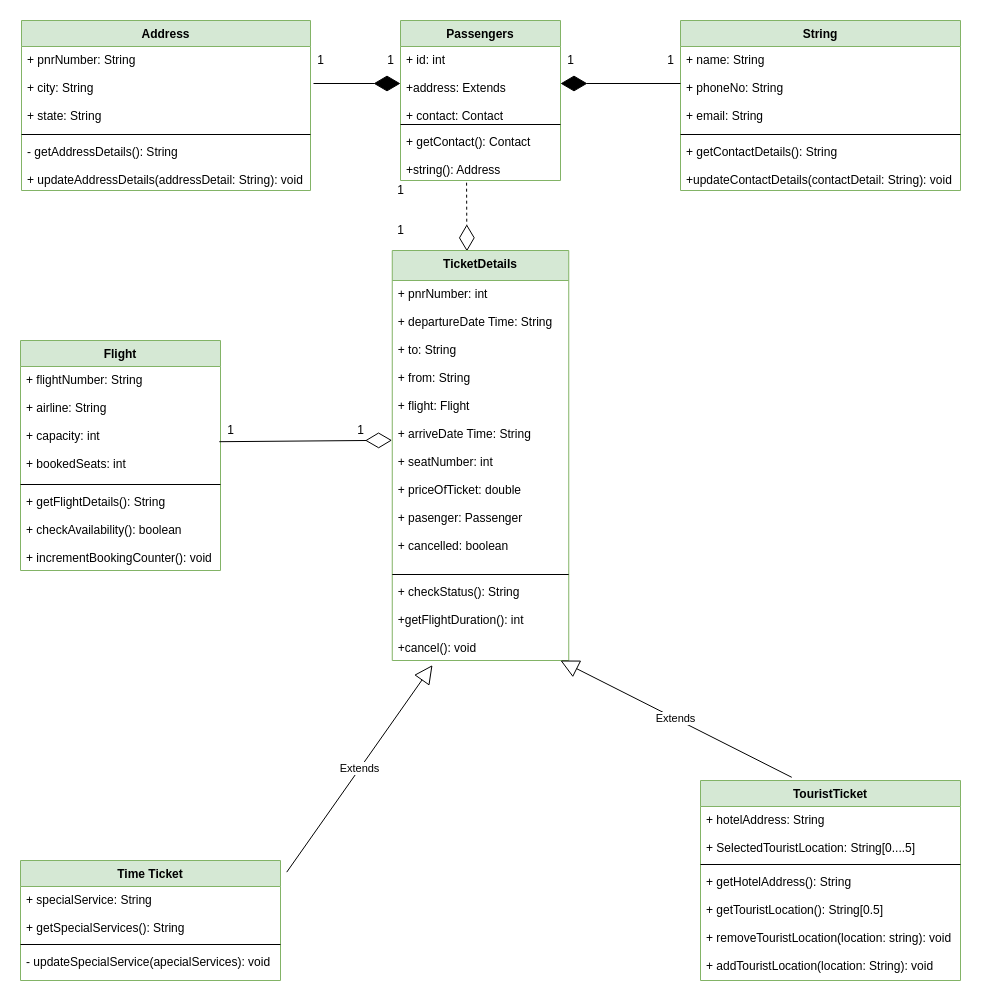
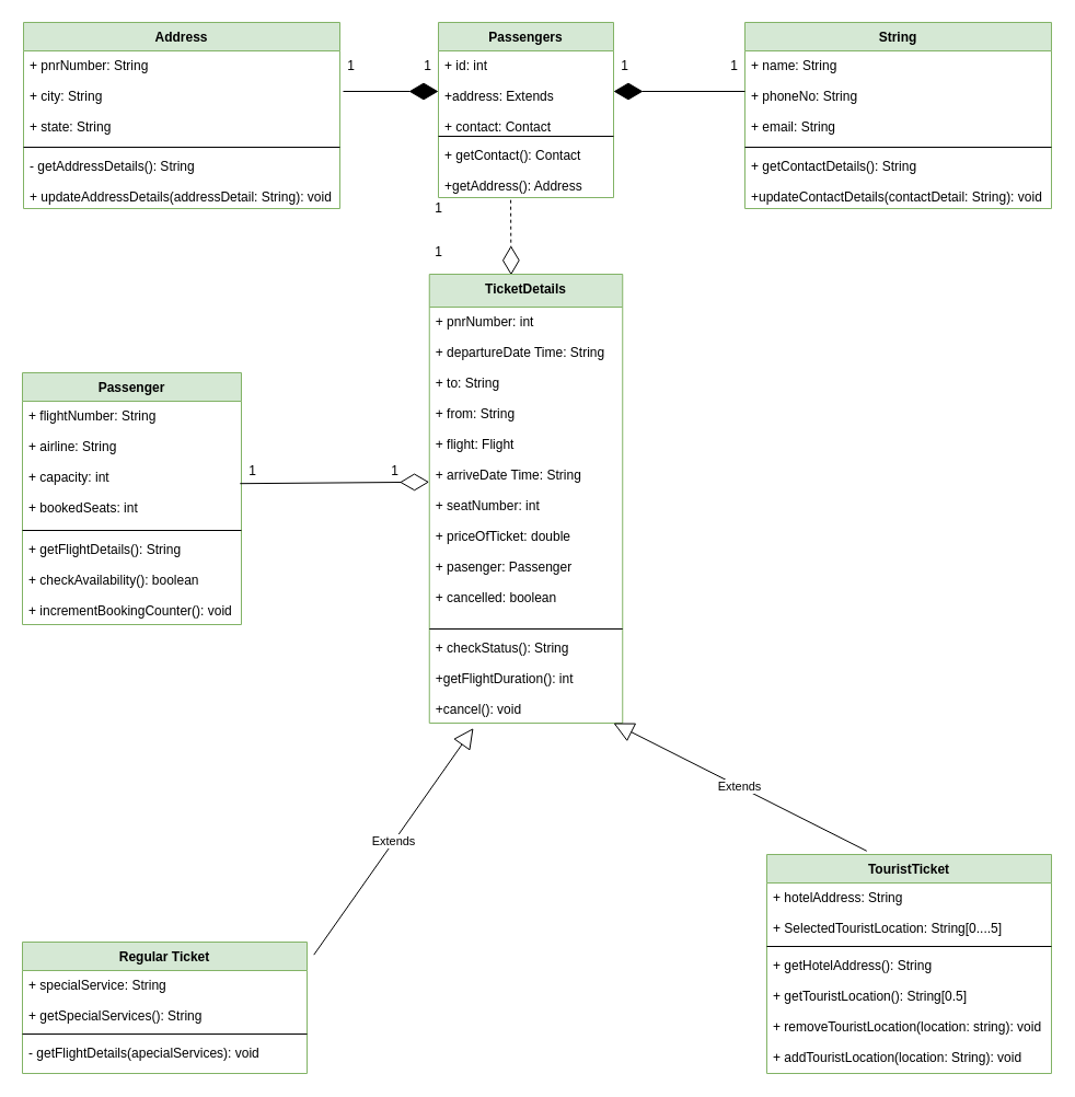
  <mxCell id="0" />
  <mxCell id="1" parent="0" />
  <mxCell id="2" value="" style="endArrow=diamondThin;endFill=0;endSize=24;html=1;entryX=0.423;entryY=0.002;entryDx=0;entryDy=0;entryPerimeter=0;exitX=0.413;exitY=1.042;exitDx=0;exitDy=0;exitPerimeter=0;dashed=1;" parent="1" source="6" target="17" edge="1"><mxGeometry width="160" relative="1" as="geometry"><mxPoint x="420" y="160" as="sourcePoint" /><mxPoint x="250" y="200" as="targetPoint" /><Array as="points" /></mxGeometry></mxCell>
  <mxCell id="3" value="Passengers" style="swimlane;fontStyle=1;align=center;verticalAlign=top;childLayout=stackLayout;horizontal=1;startSize=26;horizontalStack=0;resizeParent=1;resizeParentMax=0;resizeLast=0;collapsible=1;marginBottom=0;fillColor=#d5e8d4;strokeColor=#82b366;" parent="1" vertex="1"><mxGeometry x="400" width="160" height="160" as="geometry" y="20" /></mxCell>
  <mxCell id="4" value="+ id: int&#10;&#10;+address: Extends&#10;&#10;+ contact: Contact" style="text;strokeColor=none;fillColor=none;align=left;verticalAlign=top;spacingLeft=4;spacingRight=4;overflow=hidden;rotatable=0;points=[[0,0.5],[1,0.5]];portConstraint=eastwest;" parent="3" vertex="1"><mxGeometry y="26" width="160" height="74" as="geometry" /></mxCell>
  <mxCell id="5" value="" style="line;strokeWidth=1;fillColor=none;align=left;verticalAlign=middle;spacingTop=-1;spacingLeft=3;spacingRight=3;rotatable=0;labelPosition=right;points=[];portConstraint=eastwest;" parent="3" vertex="1"><mxGeometry y="100" width="160" height="8" as="geometry" /></mxCell>
- <mxCell id="6" value="+ getContact(): Contact&#10;&#10;+string(): Address" style="text;strokeColor=none;fillColor=none;align=left;verticalAlign=top;spacingLeft=4;spacingRight=4;overflow=hidden;rotatable=0;points=[[0,0.5],[1,0.5]];portConstraint=eastwest;" parent="3" vertex="1"><mxGeometry y="108" width="160" height="52" as="geometry" /></mxCell>
+ <mxCell id="6" value="+ getContact(): Contact&#10;&#10;+getAddress(): Address" style="text;strokeColor=none;fillColor=none;align=left;verticalAlign=top;spacingLeft=4;spacingRight=4;overflow=hidden;rotatable=0;points=[[0,0.5],[1,0.5]];portConstraint=eastwest;" parent="3" vertex="1"><mxGeometry y="108" width="160" height="52" as="geometry" /></mxCell>
  <mxCell id="7" value="Address" style="swimlane;fontStyle=1;align=center;verticalAlign=top;childLayout=stackLayout;horizontal=1;startSize=26;horizontalStack=0;resizeParent=1;resizeParentMax=0;resizeLast=0;collapsible=1;marginBottom=0;fillColor=#d5e8d4;strokeColor=#82b366;" parent="1" vertex="1"><mxGeometry x="21" width="289" height="170" as="geometry" y="20" /></mxCell>
  <mxCell id="8" value="+ pnrNumber: String&#10;&#10;+ city: String&#10;&#10;+ state: String&#10;&#10;&#10;" style="text;strokeColor=none;fillColor=none;align=left;verticalAlign=top;spacingLeft=4;spacingRight=4;overflow=hidden;rotatable=0;points=[[0,0.5],[1,0.5]];portConstraint=eastwest;" parent="7" vertex="1"><mxGeometry y="26" width="289" height="84" as="geometry" /></mxCell>
  <mxCell id="9" value="" style="line;strokeWidth=1;fillColor=none;align=left;verticalAlign=middle;spacingTop=-1;spacingLeft=3;spacingRight=3;rotatable=0;labelPosition=right;points=[];portConstraint=eastwest;" parent="7" vertex="1"><mxGeometry y="110" width="289" height="8" as="geometry" /></mxCell>
  <mxCell id="10" value="- getAddressDetails(): String&#10;&#10;+ updateAddressDetails(addressDetail: String): void" style="text;strokeColor=none;fillColor=none;align=left;verticalAlign=top;spacingLeft=4;spacingRight=4;overflow=hidden;rotatable=0;points=[[0,0.5],[1,0.5]];portConstraint=eastwest;" parent="7" vertex="1"><mxGeometry y="118" width="289" height="52" as="geometry" /></mxCell>
  <mxCell id="11" value="String" style="swimlane;fontStyle=1;align=center;verticalAlign=top;childLayout=stackLayout;horizontal=1;startSize=26;horizontalStack=0;resizeParent=1;resizeParentMax=0;resizeLast=0;collapsible=1;marginBottom=0;fillColor=#d5e8d4;strokeColor=#82b366;" parent="1" vertex="1"><mxGeometry x="680" width="280" height="170" as="geometry" y="20" /></mxCell>
  <mxCell id="12" value="+ name: String&#10;&#10;+ phoneNo: String&#10;&#10;+ email: String&#10;" style="text;strokeColor=none;fillColor=none;align=left;verticalAlign=top;spacingLeft=4;spacingRight=4;overflow=hidden;rotatable=0;points=[[0,0.5],[1,0.5]];portConstraint=eastwest;" parent="11" vertex="1"><mxGeometry y="26" width="280" height="84" as="geometry" /></mxCell>
  <mxCell id="13" value="" style="line;strokeWidth=1;fillColor=none;align=left;verticalAlign=middle;spacingTop=-1;spacingLeft=3;spacingRight=3;rotatable=0;labelPosition=right;points=[];portConstraint=eastwest;" parent="11" vertex="1"><mxGeometry y="110" width="280" height="8" as="geometry" /></mxCell>
  <mxCell id="14" value="+ getContactDetails(): String&#10;&#10;+updateContactDetails(contactDetail: String): void" style="text;strokeColor=none;fillColor=none;align=left;verticalAlign=top;spacingLeft=4;spacingRight=4;overflow=hidden;rotatable=0;points=[[0,0.5],[1,0.5]];portConstraint=eastwest;" parent="11" vertex="1"><mxGeometry y="118" width="280" height="52" as="geometry" /></mxCell>
  <mxCell id="15" value="" style="endArrow=diamondThin;endFill=1;endSize=24;html=1;entryX=0;entryY=0.5;entryDx=0;entryDy=0;" parent="1" edge="1" target="4"><mxGeometry width="160" relative="1" as="geometry"><mxPoint x="313" y="83" as="sourcePoint" /><mxPoint x="350" y="80" as="targetPoint" /></mxGeometry></mxCell>
  <mxCell id="16" value="" style="endArrow=diamondThin;endFill=1;endSize=24;html=1;entryX=1;entryY=0.5;entryDx=0;entryDy=0;" parent="1" edge="1" target="4"><mxGeometry width="160" relative="1" as="geometry"><mxPoint x="680" y="83" as="sourcePoint" /><mxPoint x="570" y="77" as="targetPoint" /></mxGeometry></mxCell>
  <mxCell id="17" value="TicketDetails" style="swimlane;fontStyle=1;align=center;verticalAlign=top;childLayout=stackLayout;horizontal=1;startSize=30;horizontalStack=0;resizeParent=1;resizeParentMax=0;resizeLast=0;collapsible=1;marginBottom=0;fillColor=#d5e8d4;strokeColor=#82b366;" parent="1" vertex="1"><mxGeometry x="391.75" y="250" width="176.5" height="410" as="geometry" /></mxCell>
  <mxCell id="18" value="+ pnrNumber: int&#10;&#10;+ departureDate Time: String&#10;&#10;+ to: String&#10;&#10;+ from: String&#10;&#10;+ flight: Flight&#10;&#10;+ arriveDate Time: String&#10;&#10;+ seatNumber: int&#10;&#10;+ priceOfTicket: double&#10;&#10;+ pasenger: Passenger&#10;&#10;+ cancelled: boolean&#10;" style="text;strokeColor=none;fillColor=none;align=left;verticalAlign=top;spacingLeft=4;spacingRight=4;overflow=hidden;rotatable=0;points=[[0,0.5],[1,0.5]];portConstraint=eastwest;" parent="17" vertex="1"><mxGeometry y="30" width="176.5" height="290" as="geometry" /></mxCell>
  <mxCell id="19" value="" style="line;strokeWidth=1;fillColor=none;align=left;verticalAlign=middle;spacingTop=-1;spacingLeft=3;spacingRight=3;rotatable=0;labelPosition=right;points=[];portConstraint=eastwest;" parent="17" vertex="1"><mxGeometry y="320" width="176.5" height="8" as="geometry" /></mxCell>
  <mxCell id="20" value="+ checkStatus(): String&#10;&#10;+getFlightDuration(): int&#10;&#10;+cancel(): void" style="text;strokeColor=none;fillColor=none;align=left;verticalAlign=top;spacingLeft=4;spacingRight=4;overflow=hidden;rotatable=0;points=[[0,0.5],[1,0.5]];portConstraint=eastwest;" parent="17" vertex="1"><mxGeometry y="328" width="176.5" height="82" as="geometry" /></mxCell>
  <mxCell id="21" style="edgeStyle=orthogonalEdgeStyle;rounded=0;orthogonalLoop=1;jettySize=auto;html=1;exitX=1;exitY=0.5;exitDx=0;exitDy=0;" parent="17" source="18" target="18" edge="1"><mxGeometry relative="1" as="geometry" /></mxCell>
- <mxCell id="22" value="Flight" style="swimlane;fontStyle=1;align=center;verticalAlign=top;childLayout=stackLayout;horizontal=1;startSize=26;horizontalStack=0;resizeParent=1;resizeParentMax=0;resizeLast=0;collapsible=1;marginBottom=0;fillColor=#d5e8d4;strokeColor=#82b366;" parent="1" vertex="1"><mxGeometry y="340" width="200" height="230" as="geometry" x="20" /></mxCell>
+ <mxCell id="22" value="Passenger" style="swimlane;fontStyle=1;align=center;verticalAlign=top;childLayout=stackLayout;horizontal=1;startSize=26;horizontalStack=0;resizeParent=1;resizeParentMax=0;resizeLast=0;collapsible=1;marginBottom=0;fillColor=#d5e8d4;strokeColor=#82b366;" parent="1" vertex="1"><mxGeometry y="340" width="200" height="230" as="geometry" x="20" /></mxCell>
  <mxCell id="23" value="+ flightNumber: String&#10;&#10;+ airline: String&#10;&#10;+ capacity: int&#10;&#10;+ bookedSeats: int&#10;" style="text;strokeColor=none;fillColor=none;align=left;verticalAlign=top;spacingLeft=4;spacingRight=4;overflow=hidden;rotatable=0;points=[[0,0.5],[1,0.5]];portConstraint=eastwest;" parent="22" vertex="1"><mxGeometry y="26" width="200" height="114" as="geometry" /></mxCell>
  <mxCell id="24" value="" style="line;strokeWidth=1;fillColor=none;align=left;verticalAlign=middle;spacingTop=-1;spacingLeft=3;spacingRight=3;rotatable=0;labelPosition=right;points=[];portConstraint=eastwest;" parent="22" vertex="1"><mxGeometry y="140" width="200" height="8" as="geometry" /></mxCell>
  <mxCell id="25" value="+ getFlightDetails(): String&#10;&#10;+ checkAvailability(): boolean&#10;&#10;+ incrementBookingCounter(): void" style="text;strokeColor=none;fillColor=none;align=left;verticalAlign=top;spacingLeft=4;spacingRight=4;overflow=hidden;rotatable=0;points=[[0,0.5],[1,0.5]];portConstraint=eastwest;" parent="22" vertex="1"><mxGeometry y="148" width="200" height="82" as="geometry" /></mxCell>
- <mxCell id="26" value="Time Ticket" style="swimlane;fontStyle=1;align=center;verticalAlign=top;childLayout=stackLayout;horizontal=1;startSize=26;horizontalStack=0;resizeParent=1;resizeParentMax=0;resizeLast=0;collapsible=1;marginBottom=0;fillColor=#d5e8d4;strokeColor=#82b366;" parent="1" vertex="1"><mxGeometry y="860" width="260" height="120" as="geometry" x="20" /></mxCell>
+ <mxCell id="26" value="Regular Ticket" style="swimlane;fontStyle=1;align=center;verticalAlign=top;childLayout=stackLayout;horizontal=1;startSize=26;horizontalStack=0;resizeParent=1;resizeParentMax=0;resizeLast=0;collapsible=1;marginBottom=0;fillColor=#d5e8d4;strokeColor=#82b366;" parent="1" vertex="1"><mxGeometry y="860" width="260" height="120" as="geometry" x="20" /></mxCell>
  <mxCell id="27" value="+ specialService: String&#10;&#10;+ getSpecialServices(): String" style="text;strokeColor=none;fillColor=none;align=left;verticalAlign=top;spacingLeft=4;spacingRight=4;overflow=hidden;rotatable=0;points=[[0,0.5],[1,0.5]];portConstraint=eastwest;" parent="26" vertex="1"><mxGeometry y="26" width="260" height="54" as="geometry" /></mxCell>
  <mxCell id="28" value="" style="line;strokeWidth=1;fillColor=none;align=left;verticalAlign=middle;spacingTop=-1;spacingLeft=3;spacingRight=3;rotatable=0;labelPosition=right;points=[];portConstraint=eastwest;" parent="26" vertex="1"><mxGeometry y="80" width="260" height="8" as="geometry" /></mxCell>
- <mxCell id="29" value="- updateSpecialService(apecialServices): void" style="text;strokeColor=none;fillColor=none;align=left;verticalAlign=top;spacingLeft=4;spacingRight=4;overflow=hidden;rotatable=0;points=[[0,0.5],[1,0.5]];portConstraint=eastwest;" parent="26" vertex="1"><mxGeometry y="88" width="260" height="32" as="geometry" /></mxCell>
+ <mxCell id="29" value="- getFlightDetails(apecialServices): void" style="text;strokeColor=none;fillColor=none;align=left;verticalAlign=top;spacingLeft=4;spacingRight=4;overflow=hidden;rotatable=0;points=[[0,0.5],[1,0.5]];portConstraint=eastwest;" parent="26" vertex="1"><mxGeometry y="88" width="260" height="32" as="geometry" /></mxCell>
  <mxCell id="30" value="TouristTicket" style="swimlane;fontStyle=1;align=center;verticalAlign=top;childLayout=stackLayout;horizontal=1;startSize=26;horizontalStack=0;resizeParent=1;resizeParentMax=0;resizeLast=0;collapsible=1;marginBottom=0;fillColor=#d5e8d4;strokeColor=#82b366;" parent="1" vertex="1"><mxGeometry x="700" y="780" width="260" height="200" as="geometry" /></mxCell>
  <mxCell id="31" value="+ hotelAddress: String&#10;&#10;+ SelectedTouristLocation: String[0....5]&#10;" style="text;strokeColor=none;fillColor=none;align=left;verticalAlign=top;spacingLeft=4;spacingRight=4;overflow=hidden;rotatable=0;points=[[0,0.5],[1,0.5]];portConstraint=eastwest;" parent="30" vertex="1"><mxGeometry y="26" width="260" height="54" as="geometry" /></mxCell>
  <mxCell id="32" value="" style="line;strokeWidth=1;fillColor=none;align=left;verticalAlign=middle;spacingTop=-1;spacingLeft=3;spacingRight=3;rotatable=0;labelPosition=right;points=[];portConstraint=eastwest;" parent="30" vertex="1"><mxGeometry y="80" width="260" height="8" as="geometry" /></mxCell>
  <mxCell id="33" value="+ getHotelAddress(): String&#10;&#10;+ getTouristLocation(): String[0.5]&#10;&#10;+ removeTouristLocation(location: string): void&#10;&#10;+ addTouristLocation(location: String): void" style="text;strokeColor=none;fillColor=none;align=left;verticalAlign=top;spacingLeft=4;spacingRight=4;overflow=hidden;rotatable=0;points=[[0,0.5],[1,0.5]];portConstraint=eastwest;" parent="30" vertex="1"><mxGeometry y="88" width="260" height="112" as="geometry" /></mxCell>
  <mxCell id="34" value="1" style="text;html=1;align=center;verticalAlign=middle;resizable=0;points=[];autosize=1;strokeColor=none;" parent="1" vertex="1"><mxGeometry x="380" y="50" width="20" height="20" as="geometry" /></mxCell>
  <mxCell id="35" value="" style="endArrow=diamondThin;endFill=0;endSize=24;html=1;exitX=-0.06;exitY=1.06;exitDx=0;exitDy=0;exitPerimeter=0;entryX=-0.001;entryY=0.551;entryDx=0;entryDy=0;entryPerimeter=0;" parent="1" edge="1" target="18" source="36"><mxGeometry width="160" relative="1" as="geometry"><mxPoint x="210" y="440" as="sourcePoint" /><mxPoint x="345" y="440" as="targetPoint" /></mxGeometry></mxCell>
  <mxCell id="36" value="1" style="text;html=1;align=center;verticalAlign=middle;resizable=0;points=[];autosize=1;strokeColor=none;" parent="1" vertex="1"><mxGeometry x="220" y="420" width="20" height="20" as="geometry" /></mxCell>
  <mxCell id="37" value="1" style="text;html=1;align=center;verticalAlign=middle;resizable=0;points=[];autosize=1;strokeColor=none;" parent="1" vertex="1"><mxGeometry x="350" y="420" width="20" height="20" as="geometry" /></mxCell>
  <mxCell id="38" value="Extends" style="endArrow=block;endSize=16;endFill=0;html=1;exitX=1.024;exitY=0.097;exitDx=0;exitDy=0;exitPerimeter=0;entryX=0.228;entryY=1.056;entryDx=0;entryDy=0;entryPerimeter=0;" parent="1" source="26" edge="1" target="20"><mxGeometry width="160" relative="1" as="geometry"><mxPoint x="354" y="674.5" as="sourcePoint" /><mxPoint x="380" y="660" as="targetPoint" /></mxGeometry></mxCell>
  <mxCell id="39" value="Extends" style="endArrow=block;endSize=16;endFill=0;html=1;exitX=0.351;exitY=-0.016;exitDx=0;exitDy=0;exitPerimeter=0;entryX=0.953;entryY=1;entryDx=0;entryDy=0;entryPerimeter=0;" parent="1" source="30" target="20" edge="1"><mxGeometry width="160" relative="1" as="geometry"><mxPoint x="640" y="630" as="sourcePoint" /><mxPoint x="550" y="670" as="targetPoint" /></mxGeometry></mxCell>
  <mxCell id="40" value="1" style="text;html=1;align=center;verticalAlign=middle;resizable=0;points=[];autosize=1;strokeColor=none;" parent="1" vertex="1"><mxGeometry x="390" y="220" width="20" height="20" as="geometry" /></mxCell>
  <mxCell id="41" value="1" style="text;html=1;align=center;verticalAlign=middle;resizable=0;points=[];autosize=1;strokeColor=none;" vertex="1" parent="1"><mxGeometry x="390" y="180" width="20" height="20" as="geometry" /></mxCell>
  <mxCell id="42" value="1" style="text;html=1;align=center;verticalAlign=middle;resizable=0;points=[];autosize=1;strokeColor=none;" vertex="1" parent="1"><mxGeometry x="660" y="50" width="20" height="20" as="geometry" /></mxCell>
  <mxCell id="43" value="1" style="text;html=1;align=center;verticalAlign=middle;resizable=0;points=[];autosize=1;strokeColor=none;" vertex="1" parent="1"><mxGeometry x="560" y="50" width="20" height="20" as="geometry" /></mxCell>
  <mxCell id="44" value="1" style="text;html=1;align=center;verticalAlign=middle;resizable=0;points=[];autosize=1;strokeColor=none;" vertex="1" parent="1"><mxGeometry x="310" y="50" width="20" height="20" as="geometry" /></mxCell>
